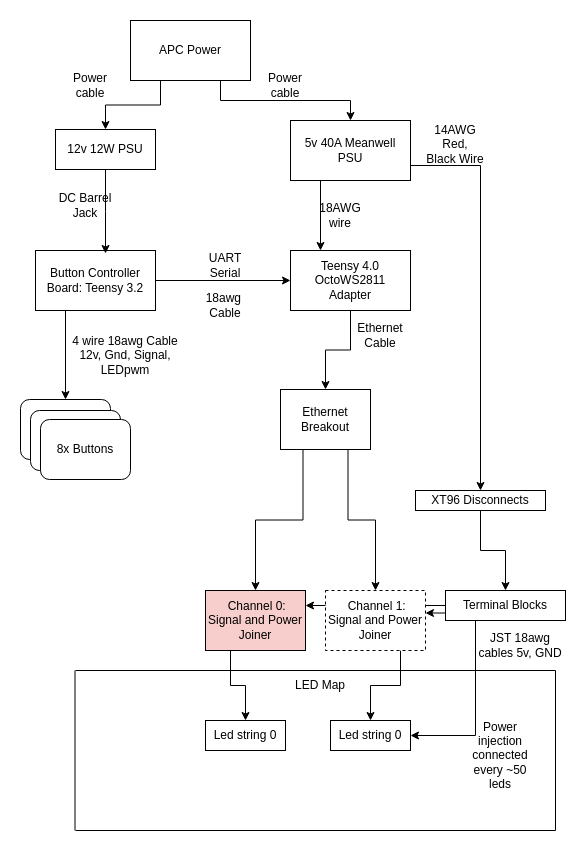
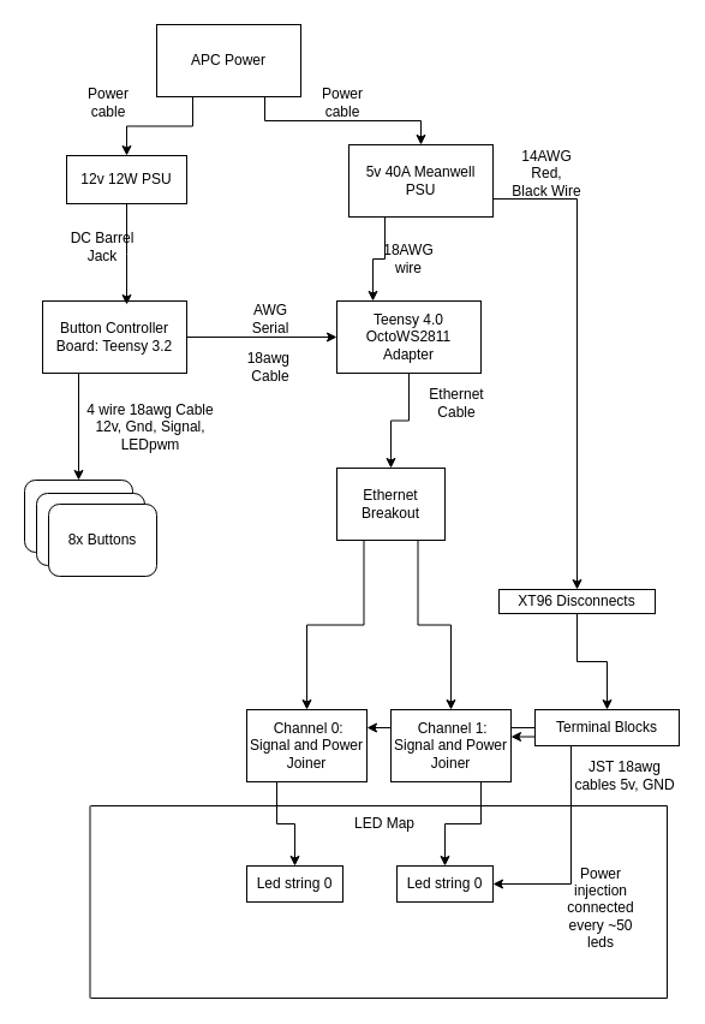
  <mxCell id="0" />
  <mxCell id="1" parent="0" />
  <mxCell id="2" style="edgeStyle=orthogonalEdgeStyle;rounded=0;orthogonalLoop=1;jettySize=auto;html=1;exitX=0.5;exitY=1;exitDx=0;exitDy=0;entryX=0.5;entryY=0;entryDx=0;entryDy=0;" edge="1" parent="1" source="3" target="15"><mxGeometry relative="1" as="geometry"><mxPoint x="350" y="410" as="targetPoint" /></mxGeometry></mxCell>
- <mxCell id="3" value="Teensy 4.0&lt;br&gt;OctoWS2811&lt;br&gt;Adapter" style="rounded=0;whiteSpace=wrap;html=1;" parent="1" vertex="1"><mxGeometry x="290" y="250" width="120" height="60" as="geometry" /></mxCell>
+ <mxCell id="3" value="Teensy 4.0&lt;br&gt;OctoWS2811&lt;br&gt;Adapter" style="rounded=0;whiteSpace=wrap;html=1;" parent="1" vertex="1"><mxGeometry x="280" y="250" width="120" height="60" as="geometry" /></mxCell>
  <mxCell id="4" style="edgeStyle=orthogonalEdgeStyle;rounded=0;orthogonalLoop=1;jettySize=auto;html=1;exitX=1;exitY=0.75;exitDx=0;exitDy=0;" edge="1" parent="1" source="6" target="18"><mxGeometry relative="1" as="geometry" /></mxCell>
  <mxCell id="5" style="edgeStyle=orthogonalEdgeStyle;rounded=0;orthogonalLoop=1;jettySize=auto;html=1;exitX=0.25;exitY=1;exitDx=0;exitDy=0;entryX=0.25;entryY=0;entryDx=0;entryDy=0;" edge="1" parent="1" source="6" target="3"><mxGeometry relative="1" as="geometry" /></mxCell>
  <mxCell id="6" value="5v 40A Meanwell PSU" style="rounded=0;whiteSpace=wrap;html=1;" parent="1" vertex="1"><mxGeometry x="290" y="120" width="120" height="60" as="geometry" /></mxCell>
  <mxCell id="7" style="edgeStyle=orthogonalEdgeStyle;rounded=0;orthogonalLoop=1;jettySize=auto;html=1;exitX=0.25;exitY=1;exitDx=0;exitDy=0;entryX=0.5;entryY=0;entryDx=0;entryDy=0;" edge="1" parent="1" source="9" target="10"><mxGeometry relative="1" as="geometry" /></mxCell>
  <mxCell id="8" style="edgeStyle=orthogonalEdgeStyle;rounded=0;orthogonalLoop=1;jettySize=auto;html=1;exitX=1;exitY=0.5;exitDx=0;exitDy=0;" edge="1" parent="1" source="9" target="3"><mxGeometry relative="1" as="geometry" /></mxCell>
  <mxCell id="9" value="Button Controller Board: Teensy 3.2" style="rounded=0;whiteSpace=wrap;html=1;" parent="1" vertex="1"><mxGeometry x="35" y="250" width="120" height="60" as="geometry" /></mxCell>
  <mxCell id="10" value="Button" style="rounded=1;whiteSpace=wrap;html=1;" vertex="1" parent="1"><mxGeometry x="20" y="399" width="90" height="60" as="geometry" /></mxCell>
  <mxCell id="11" value="18awg&amp;nbsp; Cable" style="text;html=1;strokeColor=none;fillColor=none;align=center;verticalAlign=middle;whiteSpace=wrap;rounded=0;" vertex="1" parent="1"><mxGeometry x="195" y="290" width="60" height="30" as="geometry" /></mxCell>
- <mxCell id="12" value="UART Serial" style="text;html=1;strokeColor=none;fillColor=none;align=center;verticalAlign=middle;whiteSpace=wrap;rounded=0;" vertex="1" parent="1"><mxGeometry x="195" y="250" width="60" height="30" as="geometry" /></mxCell>
+ <mxCell id="12" value="AWG Serial" style="text;html=1;strokeColor=none;fillColor=none;align=center;verticalAlign=middle;whiteSpace=wrap;rounded=0;" vertex="1" parent="1"><mxGeometry x="195" y="250" width="60" height="30" as="geometry" /></mxCell>
  <mxCell id="13" style="edgeStyle=orthogonalEdgeStyle;rounded=0;orthogonalLoop=1;jettySize=auto;html=1;exitX=0.25;exitY=1;exitDx=0;exitDy=0;entryX=0.5;entryY=0;entryDx=0;entryDy=0;" edge="1" parent="1" source="15" target="27"><mxGeometry relative="1" as="geometry" /></mxCell>
  <mxCell id="14" style="edgeStyle=orthogonalEdgeStyle;rounded=0;orthogonalLoop=1;jettySize=auto;html=1;exitX=0.75;exitY=1;exitDx=0;exitDy=0;entryX=0.5;entryY=0;entryDx=0;entryDy=0;" edge="1" parent="1" source="15" target="25"><mxGeometry relative="1" as="geometry" /></mxCell>
  <mxCell id="15" value="Ethernet Breakout" style="rounded=0;whiteSpace=wrap;html=1;" vertex="1" parent="1"><mxGeometry x="280" y="389" width="90" height="60" as="geometry" /></mxCell>
  <mxCell id="16" value="Ethernet Cable" style="text;html=1;strokeColor=none;fillColor=none;align=center;verticalAlign=middle;whiteSpace=wrap;rounded=0;" vertex="1" parent="1"><mxGeometry x="350" y="320" width="60" height="30" as="geometry" /></mxCell>
  <mxCell id="17" style="edgeStyle=orthogonalEdgeStyle;rounded=0;orthogonalLoop=1;jettySize=auto;html=1;exitX=0.5;exitY=1;exitDx=0;exitDy=0;entryX=0.5;entryY=0;entryDx=0;entryDy=0;" edge="1" parent="1" source="18" target="23"><mxGeometry relative="1" as="geometry" /></mxCell>
  <mxCell id="18" value="XT96 Disconnects" style="rounded=0;whiteSpace=wrap;html=1;" vertex="1" parent="1"><mxGeometry x="415" y="490" width="130" height="20" as="geometry" /></mxCell>
  <mxCell id="19" value="18AWG wire" style="text;html=1;strokeColor=none;fillColor=none;align=center;verticalAlign=middle;whiteSpace=wrap;rounded=0;" vertex="1" parent="1"><mxGeometry x="310" y="200" width="60" height="30" as="geometry" /></mxCell>
  <mxCell id="20" style="edgeStyle=orthogonalEdgeStyle;rounded=0;orthogonalLoop=1;jettySize=auto;html=1;exitX=0;exitY=0.5;exitDx=0;exitDy=0;entryX=1;entryY=0.25;entryDx=0;entryDy=0;" edge="1" parent="1" source="23" target="27"><mxGeometry relative="1" as="geometry" /></mxCell>
  <mxCell id="21" style="edgeStyle=orthogonalEdgeStyle;rounded=0;orthogonalLoop=1;jettySize=auto;html=1;exitX=0.25;exitY=1;exitDx=0;exitDy=0;entryX=1;entryY=0.5;entryDx=0;entryDy=0;" edge="1" parent="1" source="23" target="39"><mxGeometry relative="1" as="geometry"><mxPoint x="425" y="742.5" as="targetPoint" /></mxGeometry></mxCell>
  <mxCell id="22" style="edgeStyle=orthogonalEdgeStyle;rounded=0;orthogonalLoop=1;jettySize=auto;html=1;exitX=0;exitY=0.75;exitDx=0;exitDy=0;entryX=1;entryY=0.375;entryDx=0;entryDy=0;entryPerimeter=0;" edge="1" parent="1" source="23" target="25"><mxGeometry relative="1" as="geometry"><mxPoint x="435" y="630" as="targetPoint" /></mxGeometry></mxCell>
  <mxCell id="23" value="Terminal Blocks" style="rounded=0;whiteSpace=wrap;html=1;" vertex="1" parent="1"><mxGeometry x="445" y="590" width="120" height="30" as="geometry" /></mxCell>
  <mxCell id="24" style="edgeStyle=orthogonalEdgeStyle;rounded=0;orthogonalLoop=1;jettySize=auto;html=1;exitX=0.75;exitY=1;exitDx=0;exitDy=0;entryX=0.5;entryY=0;entryDx=0;entryDy=0;" edge="1" parent="1" source="25" target="39"><mxGeometry relative="1" as="geometry"><mxPoint x="370" y="710" as="targetPoint" /></mxGeometry></mxCell>
- <mxCell id="25" value="&amp;nbsp;Channel 1: Signal and Power Joiner" style="rounded=0;whiteSpace=wrap;html=1;dashed=1;" vertex="1" parent="1"><mxGeometry x="325" y="590" width="100" height="60" as="geometry" /></mxCell>
+ <mxCell id="25" value="&amp;nbsp;Channel 1: Signal and Power Joiner" style="rounded=0;whiteSpace=wrap;html=1;" vertex="1" parent="1"><mxGeometry x="325" y="590" width="100" height="60" as="geometry" /></mxCell>
  <mxCell id="26" style="edgeStyle=orthogonalEdgeStyle;rounded=0;orthogonalLoop=1;jettySize=auto;html=1;exitX=0.25;exitY=1;exitDx=0;exitDy=0;" edge="1" parent="1" source="27" target="33"><mxGeometry relative="1" as="geometry"><mxPoint x="260" y="710" as="targetPoint" /></mxGeometry></mxCell>
- <mxCell id="27" value="&amp;nbsp;Channel 0: Signal and Power Joiner" style="rounded=0;whiteSpace=wrap;html=1;fillColor=#f8cecc;" vertex="1" parent="1"><mxGeometry x="205" y="590" width="100" height="60" as="geometry" /></mxCell>
+ <mxCell id="27" value="&amp;nbsp;Channel 0: Signal and Power Joiner" style="rounded=0;whiteSpace=wrap;html=1;" vertex="1" parent="1"><mxGeometry x="205" y="590" width="100" height="60" as="geometry" /></mxCell>
  <mxCell id="28" value="Button" style="rounded=1;whiteSpace=wrap;html=1;" vertex="1" parent="1"><mxGeometry x="30" y="410" width="90" height="60" as="geometry" /></mxCell>
  <mxCell id="29" value="8x Buttons" style="rounded=1;whiteSpace=wrap;html=1;" vertex="1" parent="1"><mxGeometry x="40" y="419" width="90" height="60" as="geometry" /></mxCell>
  <mxCell id="30" value="4 wire 18awg Cable&lt;br&gt;12v, Gnd, Signal, LEDpwm" style="text;html=1;strokeColor=none;fillColor=none;align=center;verticalAlign=middle;whiteSpace=wrap;rounded=0;" vertex="1" parent="1"><mxGeometry x="70" y="340" width="110" height="30" as="geometry" /></mxCell>
  <mxCell id="31" value="14AWG Red, Black Wire" style="text;html=1;strokeColor=none;fillColor=none;align=center;verticalAlign=middle;whiteSpace=wrap;rounded=0;" vertex="1" parent="1"><mxGeometry x="425" y="129" width="60" height="30" as="geometry" /></mxCell>
  <mxCell id="32" value="JST 18awg cables 5v, GND" style="text;html=1;strokeColor=none;fillColor=none;align=center;verticalAlign=middle;whiteSpace=wrap;rounded=0;" vertex="1" parent="1"><mxGeometry x="475" y="630" width="90" height="30" as="geometry" /></mxCell>
  <mxCell id="33" value="Led string 0" style="rounded=0;whiteSpace=wrap;html=1;" vertex="1" parent="1"><mxGeometry x="205" y="720" width="80" height="30" as="geometry" /></mxCell>
  <mxCell id="34" value="" style="endArrow=none;html=1;rounded=0;" edge="1" parent="1"><mxGeometry width="50" height="50" relative="1" as="geometry"><mxPoint x="75" y="670" as="sourcePoint" /><mxPoint x="555" y="670" as="targetPoint" /></mxGeometry></mxCell>
  <mxCell id="35" value="" style="endArrow=none;html=1;rounded=0;" edge="1" parent="1"><mxGeometry width="50" height="50" relative="1" as="geometry"><mxPoint x="75" y="830" as="sourcePoint" /><mxPoint x="555" y="830" as="targetPoint" /></mxGeometry></mxCell>
  <mxCell id="36" value="" style="endArrow=none;html=1;rounded=0;" edge="1" parent="1"><mxGeometry width="50" height="50" relative="1" as="geometry"><mxPoint x="555" y="830" as="sourcePoint" /><mxPoint x="555" y="670" as="targetPoint" /></mxGeometry></mxCell>
  <mxCell id="37" value="" style="endArrow=none;html=1;rounded=0;" edge="1" parent="1"><mxGeometry width="50" height="50" relative="1" as="geometry"><mxPoint x="74.5" y="830" as="sourcePoint" /><mxPoint x="74.5" y="670" as="targetPoint" /></mxGeometry></mxCell>
  <mxCell id="38" value="LED Map" style="text;html=1;strokeColor=none;fillColor=none;align=center;verticalAlign=middle;whiteSpace=wrap;rounded=0;" vertex="1" parent="1"><mxGeometry x="290" y="670" width="60" height="30" as="geometry" /></mxCell>
  <mxCell id="39" value="Led string 0" style="rounded=0;whiteSpace=wrap;html=1;" vertex="1" parent="1"><mxGeometry x="330" y="720" width="80" height="30" as="geometry" /></mxCell>
  <mxCell id="40" value="Power injection connected every ~50 leds" style="text;html=1;strokeColor=none;fillColor=none;align=center;verticalAlign=middle;whiteSpace=wrap;rounded=0;" vertex="1" parent="1"><mxGeometry x="470" y="740" width="60" height="30" as="geometry" /></mxCell>
  <mxCell id="41" style="edgeStyle=orthogonalEdgeStyle;rounded=0;orthogonalLoop=1;jettySize=auto;html=1;exitX=0.75;exitY=1;exitDx=0;exitDy=0;entryX=0.5;entryY=0;entryDx=0;entryDy=0;" edge="1" parent="1" source="43" target="6"><mxGeometry relative="1" as="geometry" /></mxCell>
  <mxCell id="42" style="edgeStyle=orthogonalEdgeStyle;rounded=0;orthogonalLoop=1;jettySize=auto;html=1;exitX=0.25;exitY=1;exitDx=0;exitDy=0;entryX=0.5;entryY=0;entryDx=0;entryDy=0;" edge="1" parent="1" source="43" target="46"><mxGeometry relative="1" as="geometry" /></mxCell>
  <mxCell id="43" value="APC Power" style="rounded=0;whiteSpace=wrap;html=1;" vertex="1" parent="1"><mxGeometry x="130" y="20" width="120" height="60" as="geometry" /></mxCell>
  <mxCell id="44" value="Power cable" style="text;html=1;strokeColor=none;fillColor=none;align=center;verticalAlign=middle;whiteSpace=wrap;rounded=0;" vertex="1" parent="1"><mxGeometry x="255" y="70" width="60" height="30" as="geometry" /></mxCell>
  <mxCell id="45" style="edgeStyle=orthogonalEdgeStyle;rounded=0;orthogonalLoop=1;jettySize=auto;html=1;exitX=0.5;exitY=1;exitDx=0;exitDy=0;" edge="1" parent="1" source="46"><mxGeometry relative="1" as="geometry"><mxPoint x="105" y="253" as="targetPoint" /></mxGeometry></mxCell>
  <mxCell id="46" value="12v 12W PSU" style="rounded=0;whiteSpace=wrap;html=1;" vertex="1" parent="1"><mxGeometry x="55" y="129" width="100" height="40" as="geometry" /></mxCell>
  <mxCell id="47" value="DC Barrel Jack" style="text;html=1;strokeColor=none;fillColor=none;align=center;verticalAlign=middle;whiteSpace=wrap;rounded=0;" vertex="1" parent="1"><mxGeometry x="55" y="190" width="60" height="30" as="geometry" /></mxCell>
  <mxCell id="48" value="Power cable" style="text;html=1;strokeColor=none;fillColor=none;align=center;verticalAlign=middle;whiteSpace=wrap;rounded=0;" vertex="1" parent="1"><mxGeometry x="60" y="70" width="60" height="30" as="geometry" /></mxCell>
